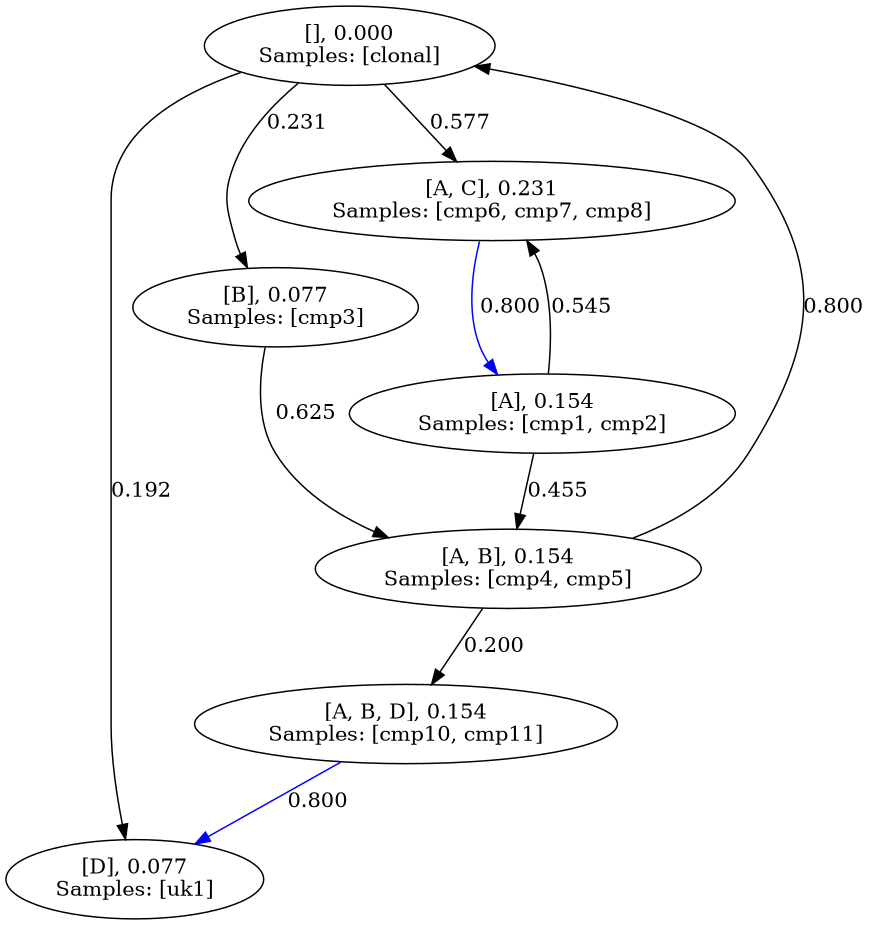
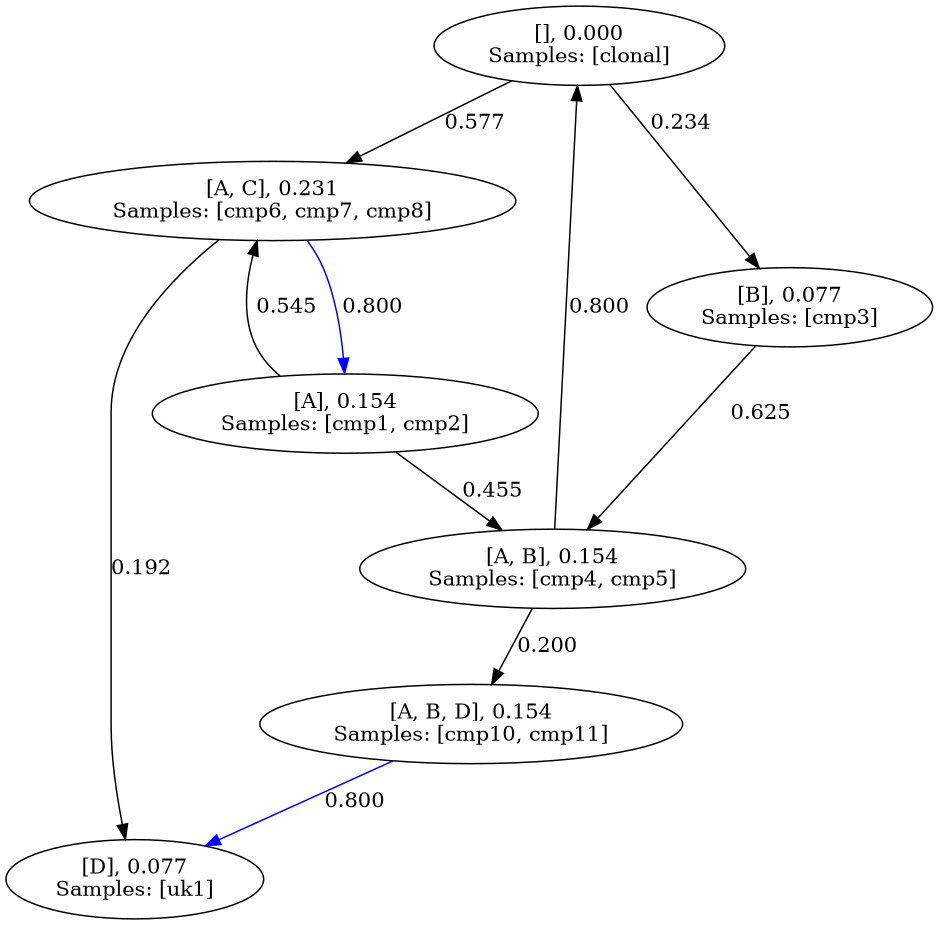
  digraph {
    n1 [label="[], 0.000\nSamples: [clonal]\n"]
    n2 [label="[D], 0.077\nSamples: [uk1]\n"]
    n3 [label="[B], 0.077\nSamples: [cmp3]\n"]
    n4 [label="[A, C], 0.231\nSamples: [cmp6, cmp7, cmp8]\n"]
    n5 [label="[A, B], 0.154\nSamples: [cmp4, cmp5]\n"]
    n6 [label="[A], 0.154\nSamples: [cmp1, cmp2]\n"]
    n7 [label="[A, B, D], 0.154\nSamples: [cmp10, cmp11]\n"]
-   n1 -> n2 [label=0.192]
-   n1 -> n3 [label=0.231]
+   n4 -> n2 [label=0.192]
+   n1 -> n3 [label=0.234]
    n1 -> n4 [label=0.577]
    n3 -> n5 [label=0.625]
    n4 -> n6 [color=blue label=0.800]
    n5 -> n1 [color=black label=0.800]
    n5 -> n7 [label=0.200]
    n6 -> n4 [label=0.545]
    n6 -> n5 [label=0.455]
    n7 -> n2 [color=blue label=0.800]
  }
